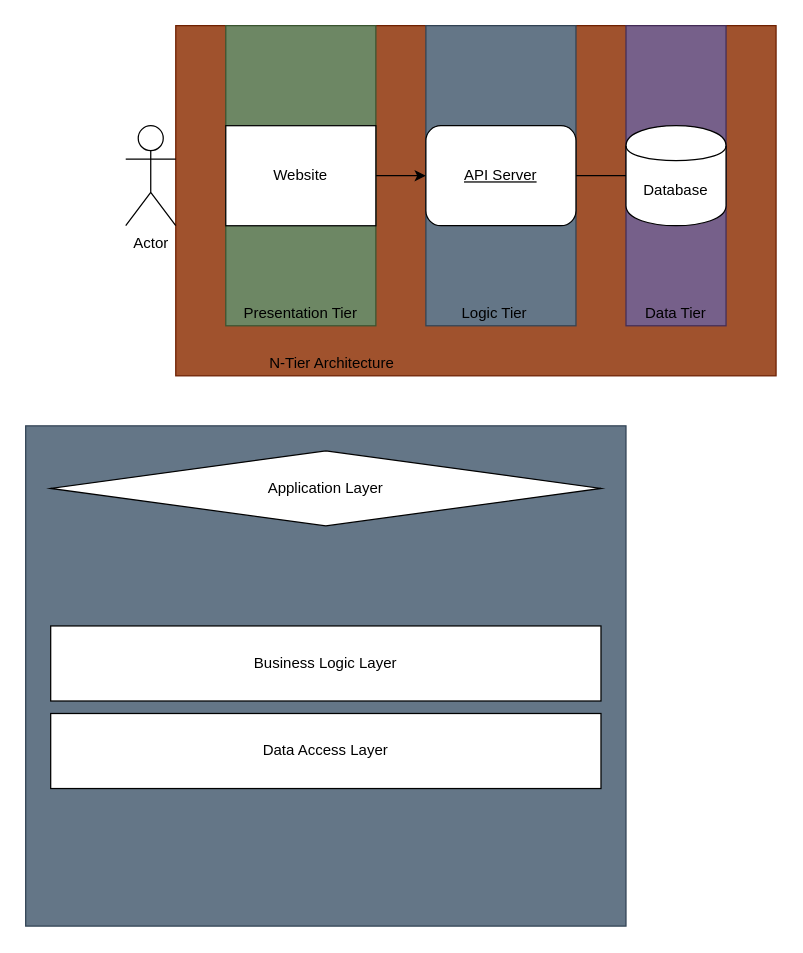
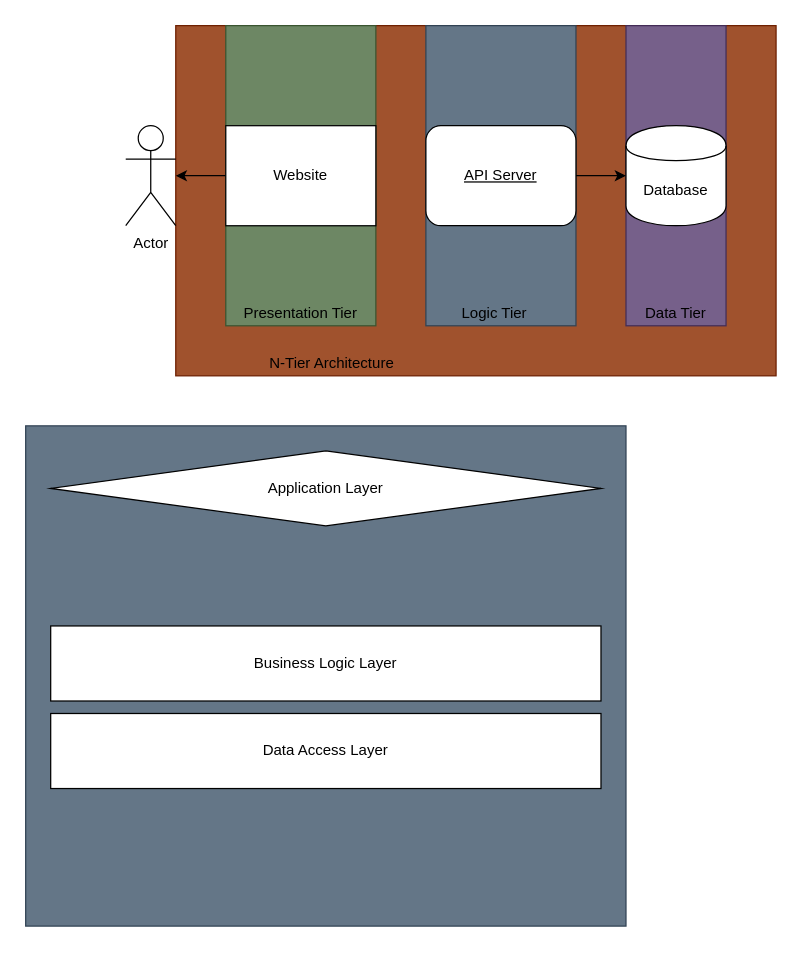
  <mxCell id="0" />
  <mxCell id="1" parent="0" />
  <mxCell id="2" value="" style="rounded=0;whiteSpace=wrap;html=1;fillColor=#a0522d;strokeColor=#6D1F00;fontColor=#ffffff;" parent="1" vertex="1"><mxGeometry x="140" width="480" height="280" as="geometry" y="20" /></mxCell>
  <mxCell id="3" value="" style="rounded=0;whiteSpace=wrap;html=1;fillColor=#76608a;strokeColor=#432D57;fontColor=#ffffff;" parent="1" vertex="1"><mxGeometry x="500" width="80" height="240" as="geometry" y="20" /></mxCell>
  <mxCell id="4" value="" style="rounded=0;whiteSpace=wrap;html=1;fillColor=#647687;strokeColor=#314354;fontColor=#ffffff;" parent="1" vertex="1"><mxGeometry x="340" width="120" height="240" as="geometry" y="20" /></mxCell>
  <mxCell id="5" value="" style="rounded=0;whiteSpace=wrap;html=1;fillColor=#6d8764;strokeColor=#3A5431;fontColor=#ffffff;" parent="1" vertex="1"><mxGeometry x="180" width="120" height="240" as="geometry" y="20" /></mxCell>
  <mxCell id="6" value="Actor" style="shape=umlActor;verticalLabelPosition=bottom;labelBackgroundColor=#ffffff;verticalAlign=top;html=1;outlineConnect=0;" parent="1" vertex="1"><mxGeometry x="100" y="100" width="40" height="80" as="geometry" /></mxCell>
- <mxCell id="7" value="" style="edgeStyle=orthogonalEdgeStyle;rounded=0;orthogonalLoop=1;jettySize=auto;html=1;" parent="1" source="8" target="10" edge="1"><mxGeometry relative="1" as="geometry" /></mxCell>
+ <mxCell id="7" value="" style="edgeStyle=orthogonalEdgeStyle;rounded=0;orthogonalLoop=1;jettySize=auto;html=1;" parent="1" source="8" target="6" edge="1"><mxGeometry relative="1" as="geometry" /></mxCell>
  <mxCell id="8" value="Website" style="rounded=0;whiteSpace=wrap;html=1;" parent="1" vertex="1"><mxGeometry x="180" y="100" width="120" height="80" as="geometry" /></mxCell>
- <mxCell id="9" value="" style="edgeStyle=orthogonalEdgeStyle;rounded=0;orthogonalLoop=1;jettySize=auto;html=1;endArrow=none;" parent="1" source="10" target="11" edge="1"><mxGeometry relative="1" as="geometry" /></mxCell>
+ <mxCell id="9" value="" style="edgeStyle=orthogonalEdgeStyle;rounded=0;orthogonalLoop=1;jettySize=auto;html=1;" parent="1" source="10" target="11" edge="1"><mxGeometry relative="1" as="geometry" /></mxCell>
  <mxCell id="10" value="&lt;u&gt;API Server&lt;/u&gt;" style="whiteSpace=wrap;html=1;rounded=1;" parent="1" vertex="1"><mxGeometry x="340" y="100" width="120" height="80" as="geometry" /></mxCell>
  <mxCell id="11" value="Database" style="shape=cylinder;whiteSpace=wrap;html=1;boundedLbl=1;backgroundOutline=1;" parent="1" vertex="1"><mxGeometry x="500" y="100" width="80" height="80" as="geometry" /></mxCell>
  <mxCell id="12" value="Presentation Tier" style="text;html=1;strokeColor=none;fillColor=none;align=center;verticalAlign=middle;whiteSpace=wrap;rounded=0;" parent="1" vertex="1"><mxGeometry x="180" y="240" width="120" height="20" as="geometry" /></mxCell>
  <mxCell id="13" value="Logic Tier" style="text;html=1;strokeColor=none;fillColor=none;align=center;verticalAlign=middle;whiteSpace=wrap;rounded=0;" parent="1" vertex="1"><mxGeometry x="340" y="240" width="110" height="20" as="geometry" /></mxCell>
  <mxCell id="14" value="Data Tier" style="text;html=1;strokeColor=none;fillColor=none;align=center;verticalAlign=middle;whiteSpace=wrap;rounded=0;" parent="1" vertex="1"><mxGeometry x="500" y="240" width="80" height="20" as="geometry" /></mxCell>
  <mxCell id="15" value="N-Tier Architecture" style="text;html=1;strokeColor=none;fillColor=none;align=center;verticalAlign=middle;whiteSpace=wrap;rounded=0;" parent="1" vertex="1"><mxGeometry x="140" y="280" width="250" height="20" as="geometry" /></mxCell>
  <mxCell id="16" value="" style="rounded=0;whiteSpace=wrap;html=1;fillColor=#647687;strokeColor=#314354;fontColor=#ffffff;" vertex="1" parent="1"><mxGeometry x="20" y="340" width="480" height="400" as="geometry" /></mxCell>
  <mxCell id="17" value="Application Layer" style="rhombus;whiteSpace=wrap;html=1;" vertex="1" parent="1"><mxGeometry x="40" y="360" width="440" height="60" as="geometry" /></mxCell>
  <mxCell id="18" value="Business Logic Layer" style="rounded=0;whiteSpace=wrap;html=1;" vertex="1" parent="1"><mxGeometry x="40" y="500" width="440" height="60" as="geometry" /></mxCell>
  <mxCell id="19" value="Data Access Layer" style="rounded=0;whiteSpace=wrap;html=1;" vertex="1" parent="1"><mxGeometry x="40" y="570" width="440" height="60" as="geometry" /></mxCell>
